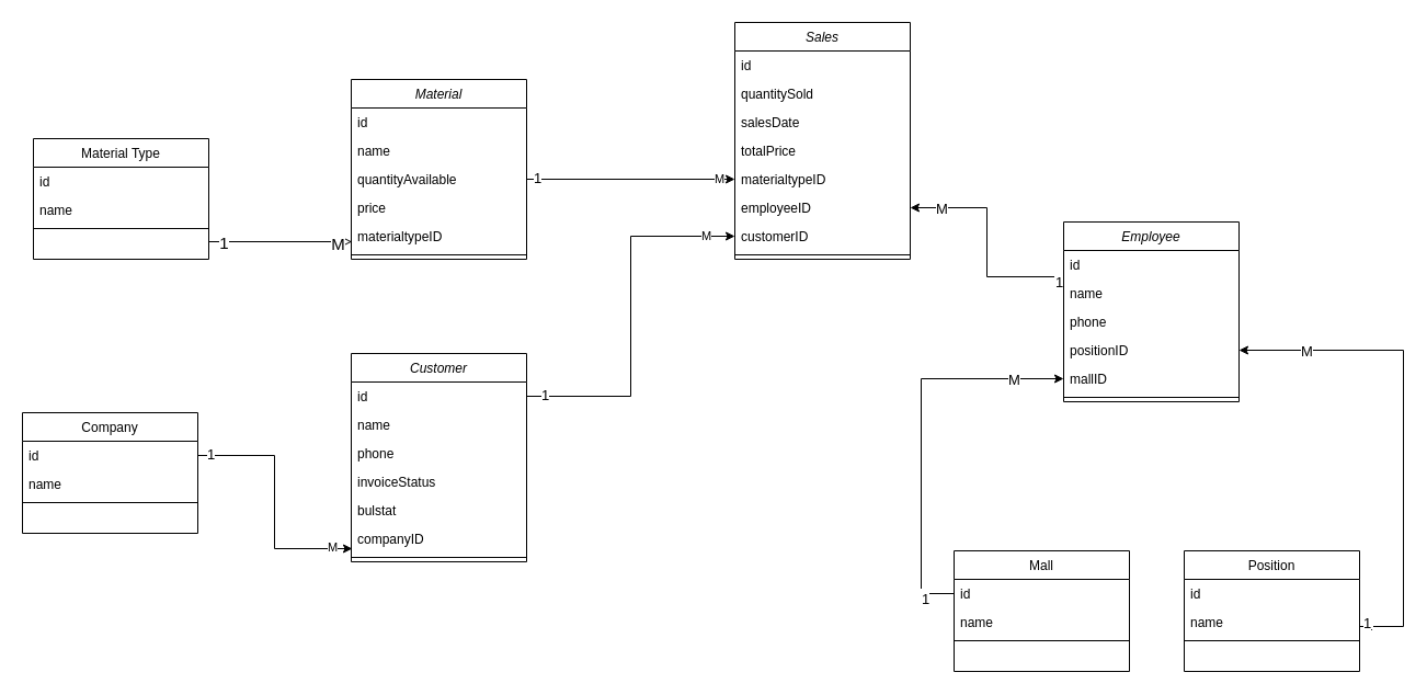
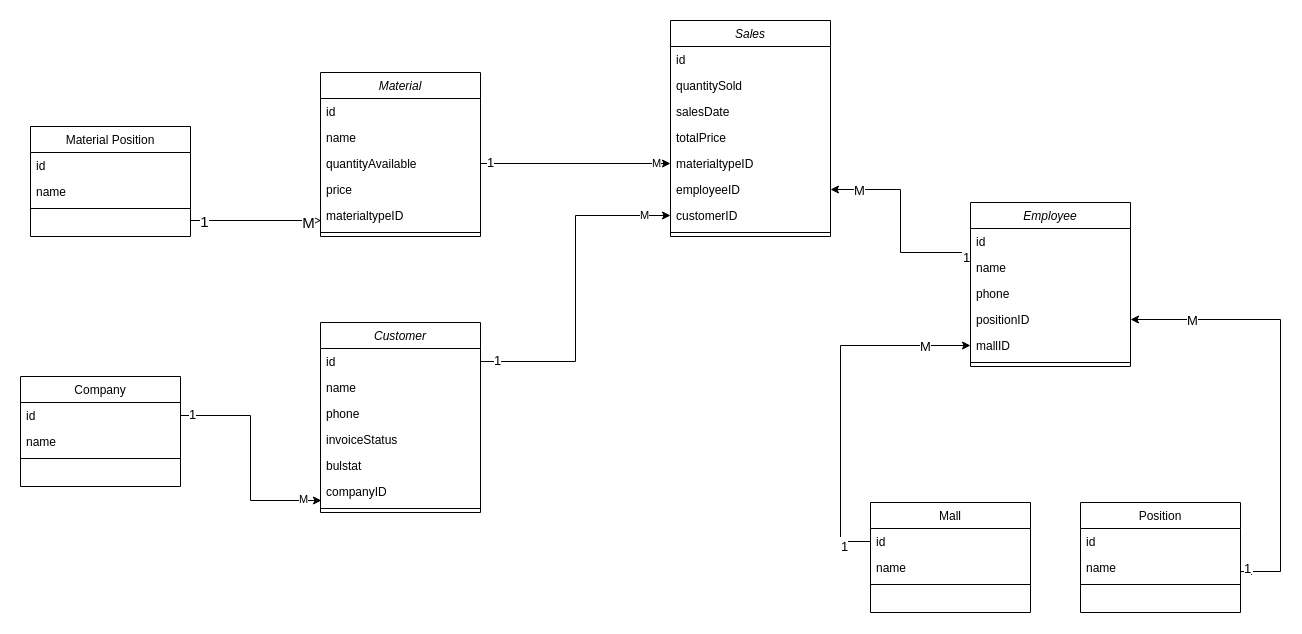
  <mxCell id="0" />
  <mxCell id="1" parent="0" />
  <mxCell id="2" value="Material" style="swimlane;fontStyle=2;align=center;verticalAlign=top;childLayout=stackLayout;horizontal=1;startSize=26;horizontalStack=0;resizeParent=1;resizeLast=0;collapsible=1;marginBottom=0;rounded=0;shadow=0;strokeWidth=1;" parent="1" vertex="1"><mxGeometry x="320" y="72" width="160" height="164" as="geometry"><mxRectangle x="230" y="140" width="160" height="26" as="alternateBounds" /></mxGeometry></mxCell>
  <mxCell id="3" value="id" style="text;align=left;verticalAlign=top;spacingLeft=4;spacingRight=4;overflow=hidden;rotatable=0;points=[[0,0.5],[1,0.5]];portConstraint=eastwest;" parent="2" vertex="1"><mxGeometry y="26" width="160" height="26" as="geometry" /></mxCell>
  <mxCell id="4" value="name" style="text;align=left;verticalAlign=top;spacingLeft=4;spacingRight=4;overflow=hidden;rotatable=0;points=[[0,0.5],[1,0.5]];portConstraint=eastwest;rounded=0;shadow=0;html=0;" parent="2" vertex="1"><mxGeometry y="52" width="160" height="26" as="geometry" /></mxCell>
  <mxCell id="5" value="quantityAvailable" style="text;align=left;verticalAlign=top;spacingLeft=4;spacingRight=4;overflow=hidden;rotatable=0;points=[[0,0.5],[1,0.5]];portConstraint=eastwest;rounded=0;shadow=0;html=0;" vertex="1" parent="2"><mxGeometry y="78" width="160" height="26" as="geometry" /></mxCell>
  <mxCell id="6" value="price" style="text;align=left;verticalAlign=top;spacingLeft=4;spacingRight=4;overflow=hidden;rotatable=0;points=[[0,0.5],[1,0.5]];portConstraint=eastwest;rounded=0;shadow=0;html=0;" vertex="1" parent="2"><mxGeometry y="104" width="160" height="26" as="geometry" /></mxCell>
  <mxCell id="7" value="materialtypeID" style="text;align=left;verticalAlign=top;spacingLeft=4;spacingRight=4;overflow=hidden;rotatable=0;points=[[0,0.5],[1,0.5]];portConstraint=eastwest;rounded=0;shadow=0;html=0;" parent="2" vertex="1"><mxGeometry y="130" width="160" height="26" as="geometry" /></mxCell>
  <mxCell id="8" value="" style="line;html=1;strokeWidth=1;align=left;verticalAlign=middle;spacingTop=-1;spacingLeft=3;spacingRight=3;rotatable=0;labelPosition=right;points=[];portConstraint=eastwest;" parent="2" vertex="1"><mxGeometry y="156" width="160" height="8" as="geometry" /></mxCell>
- <mxCell id="9" value="Material Type" style="swimlane;fontStyle=0;align=center;verticalAlign=top;childLayout=stackLayout;horizontal=1;startSize=26;horizontalStack=0;resizeParent=1;resizeLast=0;collapsible=1;marginBottom=0;rounded=0;shadow=0;strokeWidth=1;" parent="1" vertex="1"><mxGeometry x="30" y="126" width="160" height="110" as="geometry"><mxRectangle x="340" y="380" width="170" height="26" as="alternateBounds" /></mxGeometry></mxCell>
+ <mxCell id="9" value="Material Position" style="swimlane;fontStyle=0;align=center;verticalAlign=top;childLayout=stackLayout;horizontal=1;startSize=26;horizontalStack=0;resizeParent=1;resizeLast=0;collapsible=1;marginBottom=0;rounded=0;shadow=0;strokeWidth=1;" parent="1" vertex="1"><mxGeometry x="30" y="126" width="160" height="110" as="geometry"><mxRectangle x="340" y="380" width="170" height="26" as="alternateBounds" /></mxGeometry></mxCell>
  <mxCell id="10" value="id" style="text;align=left;verticalAlign=top;spacingLeft=4;spacingRight=4;overflow=hidden;rotatable=0;points=[[0,0.5],[1,0.5]];portConstraint=eastwest;" vertex="1" parent="9"><mxGeometry y="26" width="160" height="26" as="geometry" /></mxCell>
  <mxCell id="11" value="name" style="text;align=left;verticalAlign=top;spacingLeft=4;spacingRight=4;overflow=hidden;rotatable=0;points=[[0,0.5],[1,0.5]];portConstraint=eastwest;" parent="9" vertex="1"><mxGeometry y="52" width="160" height="26" as="geometry" /></mxCell>
  <mxCell id="12" value="" style="line;html=1;strokeWidth=1;align=left;verticalAlign=middle;spacingTop=-1;spacingLeft=3;spacingRight=3;rotatable=0;labelPosition=right;points=[];portConstraint=eastwest;" parent="9" vertex="1"><mxGeometry y="78" width="160" height="8" as="geometry" /></mxCell>
  <mxCell id="13" value="" style="endArrow=block;endSize=10;endFill=0;shadow=0;strokeWidth=1;rounded=0;edgeStyle=elbowEdgeStyle;elbow=vertical;entryX=0.004;entryY=0.692;entryDx=0;entryDy=0;entryPerimeter=0;" parent="1" source="9" target="7" edge="1"><mxGeometry width="160" relative="1" as="geometry"><mxPoint x="310" y="325" as="sourcePoint" /><mxPoint x="410" y="223" as="targetPoint" /></mxGeometry></mxCell>
  <mxCell id="14" value="&lt;font style=&quot;font-size: 15px;&quot;&gt;1&lt;/font&gt;" style="edgeLabel;html=1;align=center;verticalAlign=middle;resizable=0;points=[];" vertex="1" connectable="0" parent="13"><mxGeometry x="-0.795" relative="1" as="geometry"><mxPoint as="offset" /></mxGeometry></mxCell>
  <mxCell id="15" value="&lt;font style=&quot;font-size: 15px;&quot;&gt;M&lt;/font&gt;" style="edgeLabel;html=1;align=center;verticalAlign=middle;resizable=0;points=[];" vertex="1" connectable="0" parent="13"><mxGeometry x="0.796" y="-1" relative="1" as="geometry"><mxPoint as="offset" /></mxGeometry></mxCell>
  <mxCell id="16" value="Sales" style="swimlane;fontStyle=2;align=center;verticalAlign=top;childLayout=stackLayout;horizontal=1;startSize=26;horizontalStack=0;resizeParent=1;resizeLast=0;collapsible=1;marginBottom=0;rounded=0;shadow=0;strokeWidth=1;" vertex="1" parent="1"><mxGeometry x="670" y="20" width="160" height="216" as="geometry"><mxRectangle x="230" y="140" width="160" height="26" as="alternateBounds" /></mxGeometry></mxCell>
  <mxCell id="17" value="id" style="text;align=left;verticalAlign=top;spacingLeft=4;spacingRight=4;overflow=hidden;rotatable=0;points=[[0,0.5],[1,0.5]];portConstraint=eastwest;" vertex="1" parent="16"><mxGeometry y="26" width="160" height="26" as="geometry" /></mxCell>
  <mxCell id="18" value="quantitySold" style="text;align=left;verticalAlign=top;spacingLeft=4;spacingRight=4;overflow=hidden;rotatable=0;points=[[0,0.5],[1,0.5]];portConstraint=eastwest;rounded=0;shadow=0;html=0;" vertex="1" parent="16"><mxGeometry y="52" width="160" height="26" as="geometry" /></mxCell>
  <mxCell id="19" value="salesDate" style="text;align=left;verticalAlign=top;spacingLeft=4;spacingRight=4;overflow=hidden;rotatable=0;points=[[0,0.5],[1,0.5]];portConstraint=eastwest;rounded=0;shadow=0;html=0;" vertex="1" parent="16"><mxGeometry y="78" width="160" height="26" as="geometry" /></mxCell>
  <mxCell id="20" value="totalPrice" style="text;align=left;verticalAlign=top;spacingLeft=4;spacingRight=4;overflow=hidden;rotatable=0;points=[[0,0.5],[1,0.5]];portConstraint=eastwest;rounded=0;shadow=0;html=0;" vertex="1" parent="16"><mxGeometry y="104" width="160" height="26" as="geometry" /></mxCell>
  <mxCell id="21" value="materialtypeID" style="text;align=left;verticalAlign=top;spacingLeft=4;spacingRight=4;overflow=hidden;rotatable=0;points=[[0,0.5],[1,0.5]];portConstraint=eastwest;rounded=0;shadow=0;html=0;" vertex="1" parent="16"><mxGeometry y="130" width="160" height="26" as="geometry" /></mxCell>
  <mxCell id="22" value="employeeID" style="text;align=left;verticalAlign=top;spacingLeft=4;spacingRight=4;overflow=hidden;rotatable=0;points=[[0,0.5],[1,0.5]];portConstraint=eastwest;rounded=0;shadow=0;html=0;" vertex="1" parent="16"><mxGeometry y="156" width="160" height="26" as="geometry" /></mxCell>
  <mxCell id="23" value="customerID" style="text;align=left;verticalAlign=top;spacingLeft=4;spacingRight=4;overflow=hidden;rotatable=0;points=[[0,0.5],[1,0.5]];portConstraint=eastwest;rounded=0;shadow=0;html=0;" vertex="1" parent="16"><mxGeometry y="182" width="160" height="26" as="geometry" /></mxCell>
  <mxCell id="24" value="" style="line;html=1;strokeWidth=1;align=left;verticalAlign=middle;spacingTop=-1;spacingLeft=3;spacingRight=3;rotatable=0;labelPosition=right;points=[];portConstraint=eastwest;" vertex="1" parent="16"><mxGeometry y="208" width="160" height="8" as="geometry" /></mxCell>
  <mxCell id="25" style="edgeStyle=orthogonalEdgeStyle;rounded=0;orthogonalLoop=1;jettySize=auto;html=1;entryX=0;entryY=0.5;entryDx=0;entryDy=0;" edge="1" parent="1" source="5" target="21"><mxGeometry relative="1" as="geometry" /></mxCell>
  <mxCell id="26" value="&lt;font style=&quot;font-size: 13px;&quot;&gt;1&lt;/font&gt;" style="edgeLabel;html=1;align=center;verticalAlign=middle;resizable=0;points=[];" vertex="1" connectable="0" parent="25"><mxGeometry x="-0.905" y="2" relative="1" as="geometry"><mxPoint as="offset" /></mxGeometry></mxCell>
  <mxCell id="27" value="M" style="edgeLabel;html=1;align=center;verticalAlign=middle;resizable=0;points=[];" vertex="1" connectable="0" parent="25"><mxGeometry x="0.842" y="1" relative="1" as="geometry"><mxPoint as="offset" /></mxGeometry></mxCell>
  <mxCell id="28" value="Employee" style="swimlane;fontStyle=2;align=center;verticalAlign=top;childLayout=stackLayout;horizontal=1;startSize=26;horizontalStack=0;resizeParent=1;resizeLast=0;collapsible=1;marginBottom=0;rounded=0;shadow=0;strokeWidth=1;" vertex="1" parent="1"><mxGeometry x="970" y="202" width="160" height="164" as="geometry"><mxRectangle x="230" y="140" width="160" height="26" as="alternateBounds" /></mxGeometry></mxCell>
  <mxCell id="29" value="id" style="text;align=left;verticalAlign=top;spacingLeft=4;spacingRight=4;overflow=hidden;rotatable=0;points=[[0,0.5],[1,0.5]];portConstraint=eastwest;" vertex="1" parent="28"><mxGeometry y="26" width="160" height="26" as="geometry" /></mxCell>
  <mxCell id="30" value="name" style="text;align=left;verticalAlign=top;spacingLeft=4;spacingRight=4;overflow=hidden;rotatable=0;points=[[0,0.5],[1,0.5]];portConstraint=eastwest;rounded=0;shadow=0;html=0;" vertex="1" parent="28"><mxGeometry y="52" width="160" height="26" as="geometry" /></mxCell>
  <mxCell id="31" value="phone" style="text;align=left;verticalAlign=top;spacingLeft=4;spacingRight=4;overflow=hidden;rotatable=0;points=[[0,0.5],[1,0.5]];portConstraint=eastwest;rounded=0;shadow=0;html=0;" vertex="1" parent="28"><mxGeometry y="78" width="160" height="26" as="geometry" /></mxCell>
  <mxCell id="32" value="positionID" style="text;align=left;verticalAlign=top;spacingLeft=4;spacingRight=4;overflow=hidden;rotatable=0;points=[[0,0.5],[1,0.5]];portConstraint=eastwest;rounded=0;shadow=0;html=0;" vertex="1" parent="28"><mxGeometry y="104" width="160" height="26" as="geometry" /></mxCell>
  <mxCell id="33" value="mallID" style="text;align=left;verticalAlign=top;spacingLeft=4;spacingRight=4;overflow=hidden;rotatable=0;points=[[0,0.5],[1,0.5]];portConstraint=eastwest;rounded=0;shadow=0;html=0;" vertex="1" parent="28"><mxGeometry y="130" width="160" height="26" as="geometry" /></mxCell>
  <mxCell id="34" value="" style="line;html=1;strokeWidth=1;align=left;verticalAlign=middle;spacingTop=-1;spacingLeft=3;spacingRight=3;rotatable=0;labelPosition=right;points=[];portConstraint=eastwest;" vertex="1" parent="28"><mxGeometry y="156" width="160" height="8" as="geometry" /></mxCell>
  <mxCell id="35" style="edgeStyle=orthogonalEdgeStyle;rounded=0;orthogonalLoop=1;jettySize=auto;html=1;entryX=0;entryY=0.5;entryDx=0;entryDy=0;exitX=0;exitY=0.5;exitDx=0;exitDy=0;" edge="1" parent="1" source="40" target="33"><mxGeometry relative="1" as="geometry"><Array as="points"><mxPoint x="840" y="541" /><mxPoint x="840" y="345" /></Array></mxGeometry></mxCell>
  <mxCell id="36" value="1" style="edgeLabel;html=1;align=center;verticalAlign=middle;resizable=0;points=[];" vertex="1" connectable="0" parent="35"><mxGeometry x="-0.84" y="1" relative="1" as="geometry"><mxPoint as="offset" /></mxGeometry></mxCell>
  <mxCell id="37" value="&lt;font style=&quot;font-size: 13px;&quot;&gt;1&lt;/font&gt;" style="edgeLabel;html=1;align=center;verticalAlign=middle;resizable=0;points=[];" vertex="1" connectable="0" parent="35"><mxGeometry x="-0.846" y="4" relative="1" as="geometry"><mxPoint as="offset" /></mxGeometry></mxCell>
  <mxCell id="38" value="&lt;font style=&quot;font-size: 13px;&quot;&gt;M&lt;/font&gt;" style="edgeLabel;html=1;align=center;verticalAlign=middle;resizable=0;points=[];" vertex="1" connectable="0" parent="35"><mxGeometry x="0.74" relative="1" as="geometry"><mxPoint as="offset" /></mxGeometry></mxCell>
  <mxCell id="39" value="Mall" style="swimlane;fontStyle=0;align=center;verticalAlign=top;childLayout=stackLayout;horizontal=1;startSize=26;horizontalStack=0;resizeParent=1;resizeLast=0;collapsible=1;marginBottom=0;rounded=0;shadow=0;strokeWidth=1;" vertex="1" parent="1"><mxGeometry x="870" y="502" width="160" height="110" as="geometry"><mxRectangle x="340" y="380" width="170" height="26" as="alternateBounds" /></mxGeometry></mxCell>
  <mxCell id="40" value="id" style="text;align=left;verticalAlign=top;spacingLeft=4;spacingRight=4;overflow=hidden;rotatable=0;points=[[0,0.5],[1,0.5]];portConstraint=eastwest;" vertex="1" parent="39"><mxGeometry y="26" width="160" height="26" as="geometry" /></mxCell>
  <mxCell id="41" value="name" style="text;align=left;verticalAlign=top;spacingLeft=4;spacingRight=4;overflow=hidden;rotatable=0;points=[[0,0.5],[1,0.5]];portConstraint=eastwest;" vertex="1" parent="39"><mxGeometry y="52" width="160" height="26" as="geometry" /></mxCell>
  <mxCell id="42" value="" style="line;html=1;strokeWidth=1;align=left;verticalAlign=middle;spacingTop=-1;spacingLeft=3;spacingRight=3;rotatable=0;labelPosition=right;points=[];portConstraint=eastwest;" vertex="1" parent="39"><mxGeometry y="78" width="160" height="8" as="geometry" /></mxCell>
  <mxCell id="43" style="edgeStyle=orthogonalEdgeStyle;rounded=0;orthogonalLoop=1;jettySize=auto;html=1;exitX=1;exitY=0.5;exitDx=0;exitDy=0;entryX=1;entryY=0.5;entryDx=0;entryDy=0;" edge="1" parent="1" source="48" target="32"><mxGeometry relative="1" as="geometry"><mxPoint x="1260" y="375" as="targetPoint" /><Array as="points"><mxPoint x="1240" y="571" /><mxPoint x="1280" y="571" /><mxPoint x="1280" y="319" /></Array></mxGeometry></mxCell>
  <mxCell id="44" value="1" style="edgeLabel;html=1;align=center;verticalAlign=middle;resizable=0;points=[];" vertex="1" connectable="0" parent="43"><mxGeometry x="-0.84" y="1" relative="1" as="geometry"><mxPoint as="offset" /></mxGeometry></mxCell>
  <mxCell id="45" value="&lt;font style=&quot;font-size: 13px;&quot;&gt;1&lt;/font&gt;" style="edgeLabel;html=1;align=center;verticalAlign=middle;resizable=0;points=[];" vertex="1" connectable="0" parent="43"><mxGeometry x="-0.846" y="4" relative="1" as="geometry"><mxPoint as="offset" /></mxGeometry></mxCell>
  <mxCell id="46" value="&lt;font style=&quot;font-size: 13px;&quot;&gt;M&lt;/font&gt;" style="edgeLabel;html=1;align=center;verticalAlign=middle;resizable=0;points=[];" vertex="1" connectable="0" parent="43"><mxGeometry x="0.74" relative="1" as="geometry"><mxPoint as="offset" /></mxGeometry></mxCell>
  <mxCell id="47" value="Position" style="swimlane;fontStyle=0;align=center;verticalAlign=top;childLayout=stackLayout;horizontal=1;startSize=26;horizontalStack=0;resizeParent=1;resizeLast=0;collapsible=1;marginBottom=0;rounded=0;shadow=0;strokeWidth=1;" vertex="1" parent="1"><mxGeometry x="1080" y="502" width="160" height="110" as="geometry"><mxRectangle x="340" y="380" width="170" height="26" as="alternateBounds" /></mxGeometry></mxCell>
  <mxCell id="48" value="id" style="text;align=left;verticalAlign=top;spacingLeft=4;spacingRight=4;overflow=hidden;rotatable=0;points=[[0,0.5],[1,0.5]];portConstraint=eastwest;" vertex="1" parent="47"><mxGeometry y="26" width="160" height="26" as="geometry" /></mxCell>
  <mxCell id="49" value="name" style="text;align=left;verticalAlign=top;spacingLeft=4;spacingRight=4;overflow=hidden;rotatable=0;points=[[0,0.5],[1,0.5]];portConstraint=eastwest;" vertex="1" parent="47"><mxGeometry y="52" width="160" height="26" as="geometry" /></mxCell>
  <mxCell id="50" value="" style="line;html=1;strokeWidth=1;align=left;verticalAlign=middle;spacingTop=-1;spacingLeft=3;spacingRight=3;rotatable=0;labelPosition=right;points=[];portConstraint=eastwest;" vertex="1" parent="47"><mxGeometry y="78" width="160" height="8" as="geometry" /></mxCell>
  <mxCell id="51" style="edgeStyle=orthogonalEdgeStyle;rounded=0;orthogonalLoop=1;jettySize=auto;html=1;entryX=1;entryY=0.5;entryDx=0;entryDy=0;exitX=0;exitY=0.5;exitDx=0;exitDy=0;" edge="1" parent="1" source="29" target="22"><mxGeometry relative="1" as="geometry"><mxPoint x="880" y="551" as="sourcePoint" /><mxPoint x="980" y="355" as="targetPoint" /><Array as="points"><mxPoint x="970" y="252" /><mxPoint x="900" y="252" /><mxPoint x="900" y="189" /></Array></mxGeometry></mxCell>
  <mxCell id="52" value="1" style="edgeLabel;html=1;align=center;verticalAlign=middle;resizable=0;points=[];" vertex="1" connectable="0" parent="51"><mxGeometry x="-0.84" y="1" relative="1" as="geometry"><mxPoint as="offset" /></mxGeometry></mxCell>
  <mxCell id="53" value="&lt;font style=&quot;font-size: 13px;&quot;&gt;1&lt;/font&gt;" style="edgeLabel;html=1;align=center;verticalAlign=middle;resizable=0;points=[];" vertex="1" connectable="0" parent="51"><mxGeometry x="-0.846" y="4" relative="1" as="geometry"><mxPoint as="offset" /></mxGeometry></mxCell>
  <mxCell id="54" value="&lt;font style=&quot;font-size: 13px;&quot;&gt;M&lt;/font&gt;" style="edgeLabel;html=1;align=center;verticalAlign=middle;resizable=0;points=[];" vertex="1" connectable="0" parent="51"><mxGeometry x="0.74" relative="1" as="geometry"><mxPoint as="offset" /></mxGeometry></mxCell>
  <mxCell id="55" value="Customer" style="swimlane;fontStyle=2;align=center;verticalAlign=top;childLayout=stackLayout;horizontal=1;startSize=26;horizontalStack=0;resizeParent=1;resizeLast=0;collapsible=1;marginBottom=0;rounded=0;shadow=0;strokeWidth=1;" vertex="1" parent="1"><mxGeometry x="320" y="322" width="160" height="190" as="geometry"><mxRectangle x="230" y="140" width="160" height="26" as="alternateBounds" /></mxGeometry></mxCell>
  <mxCell id="56" value="id" style="text;align=left;verticalAlign=top;spacingLeft=4;spacingRight=4;overflow=hidden;rotatable=0;points=[[0,0.5],[1,0.5]];portConstraint=eastwest;" vertex="1" parent="55"><mxGeometry y="26" width="160" height="26" as="geometry" /></mxCell>
  <mxCell id="57" value="name" style="text;align=left;verticalAlign=top;spacingLeft=4;spacingRight=4;overflow=hidden;rotatable=0;points=[[0,0.5],[1,0.5]];portConstraint=eastwest;rounded=0;shadow=0;html=0;" vertex="1" parent="55"><mxGeometry y="52" width="160" height="26" as="geometry" /></mxCell>
  <mxCell id="58" value="phone" style="text;align=left;verticalAlign=top;spacingLeft=4;spacingRight=4;overflow=hidden;rotatable=0;points=[[0,0.5],[1,0.5]];portConstraint=eastwest;rounded=0;shadow=0;html=0;" vertex="1" parent="55"><mxGeometry y="78" width="160" height="26" as="geometry" /></mxCell>
  <mxCell id="59" value="invoiceStatus" style="text;align=left;verticalAlign=top;spacingLeft=4;spacingRight=4;overflow=hidden;rotatable=0;points=[[0,0.5],[1,0.5]];portConstraint=eastwest;rounded=0;shadow=0;html=0;" vertex="1" parent="55"><mxGeometry y="104" width="160" height="26" as="geometry" /></mxCell>
  <mxCell id="60" value="bulstat" style="text;align=left;verticalAlign=top;spacingLeft=4;spacingRight=4;overflow=hidden;rotatable=0;points=[[0,0.5],[1,0.5]];portConstraint=eastwest;rounded=0;shadow=0;html=0;" vertex="1" parent="55"><mxGeometry y="130" width="160" height="26" as="geometry" /></mxCell>
  <mxCell id="61" value="companyID" style="text;align=left;verticalAlign=top;spacingLeft=4;spacingRight=4;overflow=hidden;rotatable=0;points=[[0,0.5],[1,0.5]];portConstraint=eastwest;rounded=0;shadow=0;html=0;" vertex="1" parent="55"><mxGeometry y="156" width="160" height="26" as="geometry" /></mxCell>
  <mxCell id="62" value="" style="line;html=1;strokeWidth=1;align=left;verticalAlign=middle;spacingTop=-1;spacingLeft=3;spacingRight=3;rotatable=0;labelPosition=right;points=[];portConstraint=eastwest;" vertex="1" parent="55"><mxGeometry y="182" width="160" height="8" as="geometry" /></mxCell>
  <mxCell id="63" value="Company" style="swimlane;fontStyle=0;align=center;verticalAlign=top;childLayout=stackLayout;horizontal=1;startSize=26;horizontalStack=0;resizeParent=1;resizeLast=0;collapsible=1;marginBottom=0;rounded=0;shadow=0;strokeWidth=1;" vertex="1" parent="1"><mxGeometry x="20" y="376" width="160" height="110" as="geometry"><mxRectangle x="340" y="380" width="170" height="26" as="alternateBounds" /></mxGeometry></mxCell>
  <mxCell id="64" value="id" style="text;align=left;verticalAlign=top;spacingLeft=4;spacingRight=4;overflow=hidden;rotatable=0;points=[[0,0.5],[1,0.5]];portConstraint=eastwest;" vertex="1" parent="63"><mxGeometry y="26" width="160" height="26" as="geometry" /></mxCell>
  <mxCell id="65" value="name" style="text;align=left;verticalAlign=top;spacingLeft=4;spacingRight=4;overflow=hidden;rotatable=0;points=[[0,0.5],[1,0.5]];portConstraint=eastwest;" vertex="1" parent="63"><mxGeometry y="52" width="160" height="26" as="geometry" /></mxCell>
  <mxCell id="66" value="" style="line;html=1;strokeWidth=1;align=left;verticalAlign=middle;spacingTop=-1;spacingLeft=3;spacingRight=3;rotatable=0;labelPosition=right;points=[];portConstraint=eastwest;" vertex="1" parent="63"><mxGeometry y="78" width="160" height="8" as="geometry" /></mxCell>
  <mxCell id="67" style="edgeStyle=orthogonalEdgeStyle;rounded=0;orthogonalLoop=1;jettySize=auto;html=1;entryX=0.006;entryY=0.846;entryDx=0;entryDy=0;entryPerimeter=0;" edge="1" parent="1" source="64" target="61"><mxGeometry relative="1" as="geometry"><mxPoint x="250" y="556.5" as="sourcePoint" /><mxPoint x="440" y="556.5" as="targetPoint" /></mxGeometry></mxCell>
  <mxCell id="68" value="&lt;font style=&quot;font-size: 13px;&quot;&gt;1&lt;/font&gt;" style="edgeLabel;html=1;align=center;verticalAlign=middle;resizable=0;points=[];" vertex="1" connectable="0" parent="67"><mxGeometry x="-0.905" y="2" relative="1" as="geometry"><mxPoint as="offset" /></mxGeometry></mxCell>
  <mxCell id="69" value="M" style="edgeLabel;html=1;align=center;verticalAlign=middle;resizable=0;points=[];" vertex="1" connectable="0" parent="67"><mxGeometry x="0.842" y="1" relative="1" as="geometry"><mxPoint as="offset" /></mxGeometry></mxCell>
  <mxCell id="70" style="edgeStyle=orthogonalEdgeStyle;rounded=0;orthogonalLoop=1;jettySize=auto;html=1;entryX=0;entryY=0.5;entryDx=0;entryDy=0;exitX=1;exitY=0.5;exitDx=0;exitDy=0;" edge="1" parent="1" source="56" target="23"><mxGeometry relative="1" as="geometry"><mxPoint x="490" y="173" as="sourcePoint" /><mxPoint x="680" y="173" as="targetPoint" /></mxGeometry></mxCell>
  <mxCell id="71" value="&lt;font style=&quot;font-size: 13px;&quot;&gt;1&lt;/font&gt;" style="edgeLabel;html=1;align=center;verticalAlign=middle;resizable=0;points=[];" vertex="1" connectable="0" parent="70"><mxGeometry x="-0.905" y="2" relative="1" as="geometry"><mxPoint as="offset" /></mxGeometry></mxCell>
  <mxCell id="72" value="M" style="edgeLabel;html=1;align=center;verticalAlign=middle;resizable=0;points=[];" vertex="1" connectable="0" parent="70"><mxGeometry x="0.842" y="1" relative="1" as="geometry"><mxPoint as="offset" /></mxGeometry></mxCell>
